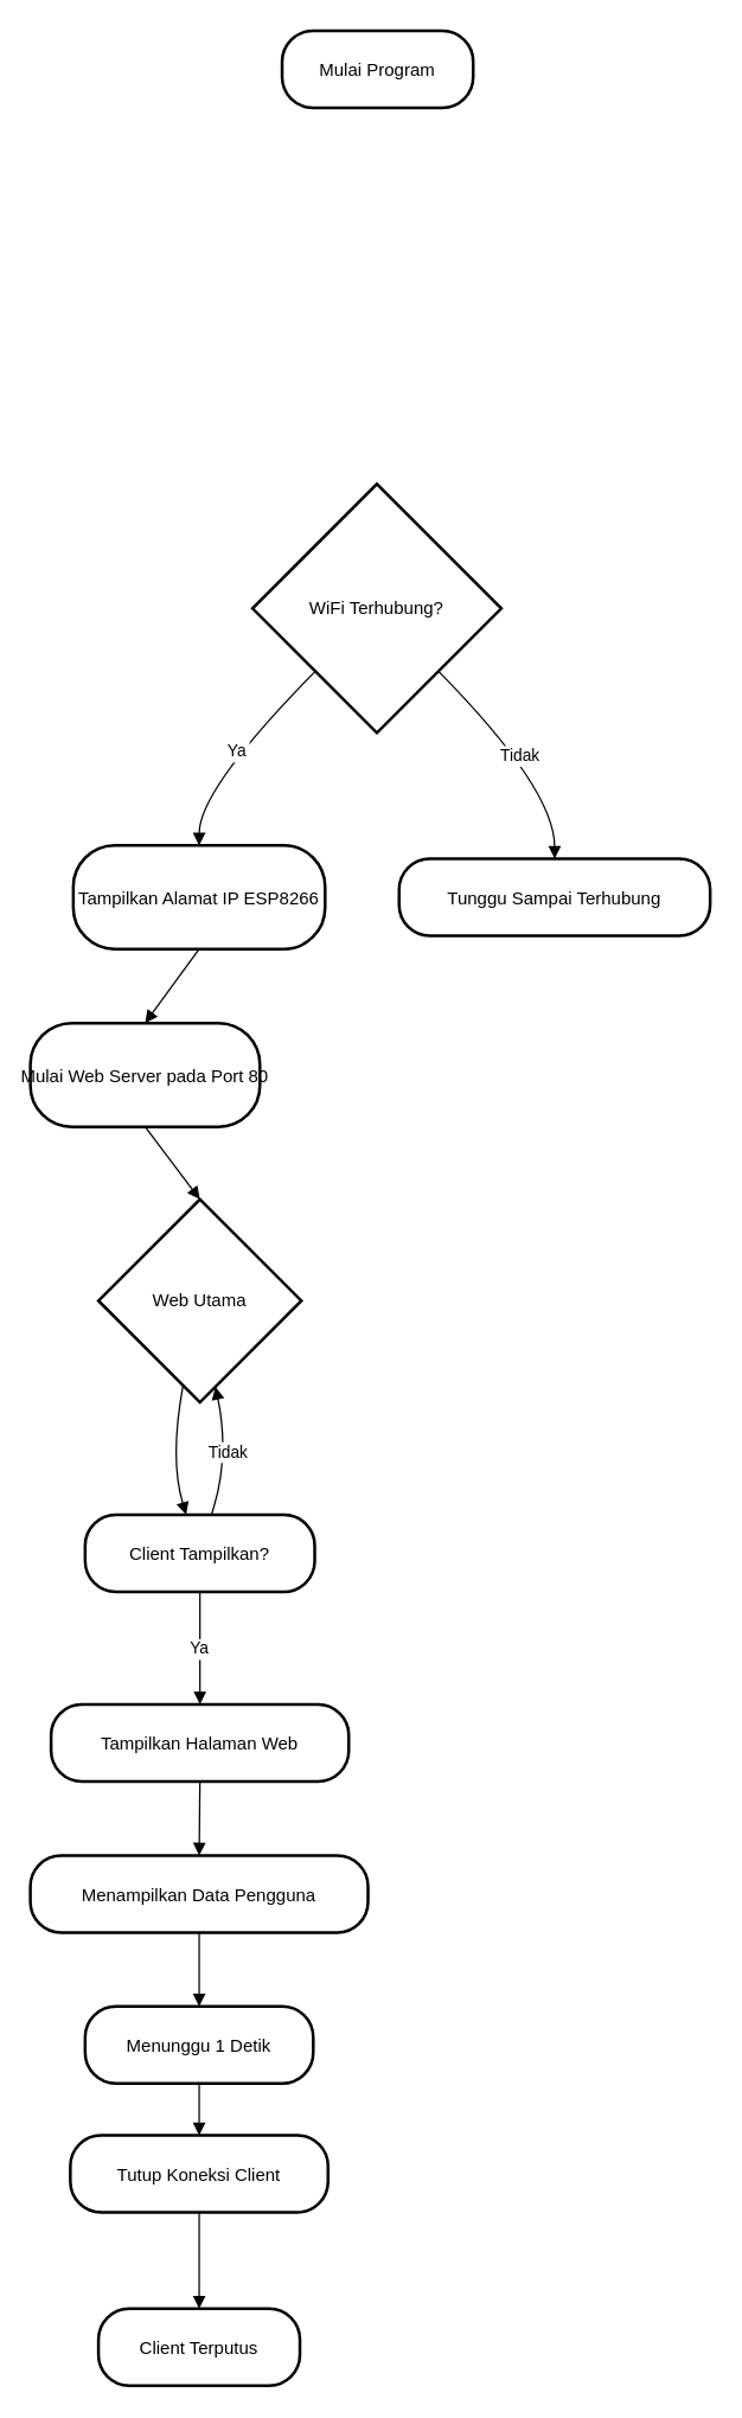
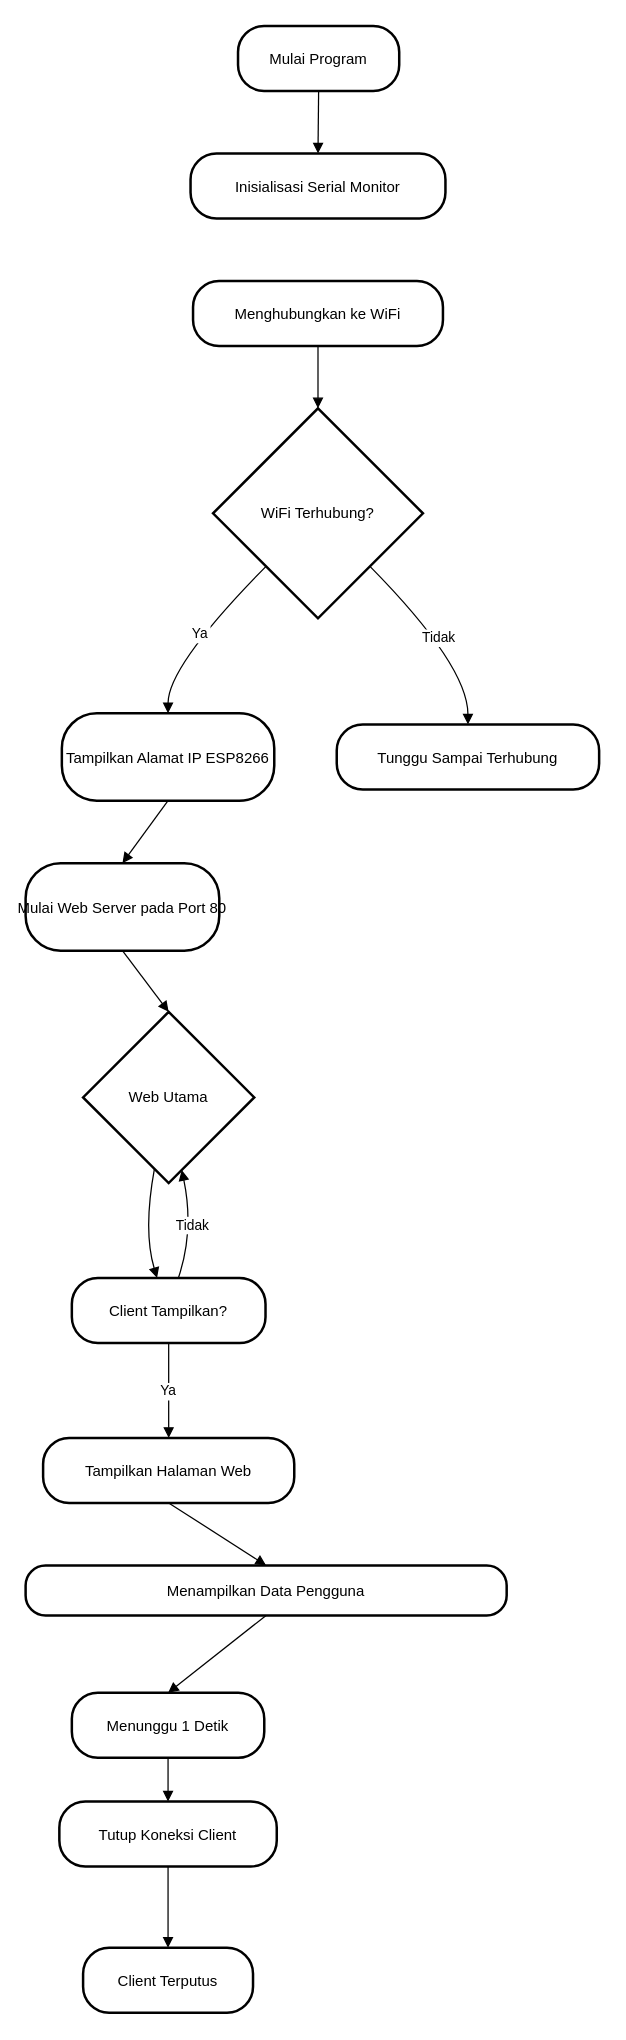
  <mxCell id="0" />
  <mxCell id="1" parent="0" />
  <mxCell id="2" value="Mulai Program" style="rounded=1;arcSize=40;strokeWidth=2" vertex="1" parent="1"><mxGeometry x="190" y="20" width="129" height="52" as="geometry" /></mxCell>
+ <mxCell id="3" value="Inisialisasi Serial Monitor" style="rounded=1;arcSize=40;strokeWidth=2" vertex="1" parent="1"><mxGeometry x="152" y="122" width="204" height="52" as="geometry" /></mxCell>
+ <mxCell id="4" value="Menghubungkan ke WiFi" style="rounded=1;arcSize=40;strokeWidth=2" vertex="1" parent="1"><mxGeometry x="154" y="224" width="200" height="52" as="geometry" /></mxCell>
  <mxCell id="5" value="WiFi Terhubung?" style="rhombus;strokeWidth=2;whiteSpace=wrap;" vertex="1" parent="1"><mxGeometry x="170" y="326" width="168" height="168" as="geometry" /></mxCell>
  <mxCell id="6" value="Tampilkan Alamat IP ESP8266" style="rounded=1;arcSize=40;strokeWidth=2" vertex="1" parent="1"><mxGeometry x="49" y="570" width="170" height="70" as="geometry" /></mxCell>
  <mxCell id="7" value="Tunggu Sampai Terhubung" style="rounded=1;arcSize=40;strokeWidth=2" vertex="1" parent="1"><mxGeometry x="269" y="579" width="210" height="52" as="geometry" /></mxCell>
  <mxCell id="8" value="Mulai Web Server pada Port 80" style="rounded=1;arcSize=40;strokeWidth=2" vertex="1" parent="1"><mxGeometry x="20" y="690" width="155" height="70" as="geometry" /></mxCell>
  <mxCell id="9" value="Web Utama" style="rhombus;strokeWidth=2;whiteSpace=wrap;" vertex="1" parent="1"><mxGeometry x="66" y="809" width="137" height="137" as="geometry" /></mxCell>
  <mxCell id="10" value="Client Tampilkan?" style="rounded=1;arcSize=40;strokeWidth=2" vertex="1" parent="1"><mxGeometry x="57" y="1022" width="155" height="52" as="geometry" /></mxCell>
  <mxCell id="11" value="Tampilkan Halaman Web" style="rounded=1;arcSize=40;strokeWidth=2" vertex="1" parent="1"><mxGeometry x="34" y="1150" width="201" height="52" as="geometry" /></mxCell>
- <mxCell id="12" value="Menampilkan Data Pengguna" style="rounded=1;arcSize=40;strokeWidth=2" vertex="1" parent="1"><mxGeometry x="20" y="1252" width="228" height="52" as="geometry" /></mxCell>
+ <mxCell id="12" value="Menampilkan Data Pengguna" style="rounded=1;arcSize=40;strokeWidth=2" vertex="1" parent="1"><mxGeometry x="20" y="1252" width="385" height="40" as="geometry" /></mxCell>
  <mxCell id="13" value="Menunggu 1 Detik" style="rounded=1;arcSize=40;strokeWidth=2" vertex="1" parent="1"><mxGeometry x="57" y="1354" width="154" height="52" as="geometry" /></mxCell>
  <mxCell id="14" value="Tutup Koneksi Client" style="rounded=1;arcSize=40;strokeWidth=2" vertex="1" parent="1"><mxGeometry x="47" y="1441" width="174" height="52" as="geometry" /></mxCell>
  <mxCell id="15" value="Client Terputus" style="rounded=1;arcSize=40;strokeWidth=2" vertex="1" parent="1"><mxGeometry x="66" y="1558" width="136" height="52" as="geometry" /></mxCell>
+ <mxCell id="16" value="" style="curved=1;startArrow=none;endArrow=block;exitX=0.5;exitY=1;entryX=0.5;entryY=0;rounded=0;" edge="1" parent="1" source="2" target="3"><mxGeometry relative="1" as="geometry"><Array as="points" /></mxGeometry></mxCell>
+ <mxCell id="17" value="" style="curved=1;startArrow=none;endArrow=block;exitX=0.5;exitY=1;entryX=0.5;entryY=0;rounded=0;" edge="1" parent="1" source="4" target="5"><mxGeometry relative="1" as="geometry"><Array as="points" /></mxGeometry></mxCell>
  <mxCell id="18" value="Ya" style="curved=1;startArrow=none;endArrow=block;exitX=0.01;exitY=1;entryX=0.5;entryY=0;rounded=0;" edge="1" parent="1" source="5" target="6"><mxGeometry relative="1" as="geometry"><Array as="points"><mxPoint x="134" y="532" /></Array></mxGeometry></mxCell>
  <mxCell id="19" value="Tidak" style="curved=1;startArrow=none;endArrow=block;exitX=0.99;exitY=1;entryX=0.5;entryY=0;rounded=0;" edge="1" parent="1" source="5" target="7"><mxGeometry relative="1" as="geometry"><Array as="points"><mxPoint x="374" y="532" /></Array></mxGeometry></mxCell>
  <mxCell id="20" value="" style="curved=1;startArrow=none;endArrow=block;exitX=0.5;exitY=0.99;entryX=0.5;entryY=-0.01;rounded=0;" edge="1" parent="1" source="6" target="8"><mxGeometry relative="1" as="geometry"><Array as="points" /></mxGeometry></mxCell>
  <mxCell id="21" value="" style="curved=1;startArrow=none;endArrow=block;exitX=0.5;exitY=0.99;entryX=0.5;entryY=0;rounded=0;" edge="1" parent="1" source="8" target="9"><mxGeometry relative="1" as="geometry"><Array as="points" /></mxGeometry></mxCell>
  <mxCell id="22" value="" style="curved=1;startArrow=none;endArrow=block;exitX=0.4;exitY=1;entryX=0.44;entryY=0;rounded=0;" edge="1" parent="1" source="9" target="10"><mxGeometry relative="1" as="geometry"><Array as="points"><mxPoint x="114" y="984" /></Array></mxGeometry></mxCell>
  <mxCell id="23" value="Ya" style="curved=1;startArrow=none;endArrow=block;exitX=0.5;exitY=1;entryX=0.5;entryY=0;rounded=0;" edge="1" parent="1" source="10" target="11"><mxGeometry relative="1" as="geometry"><Array as="points" /></mxGeometry></mxCell>
  <mxCell id="24" value="" style="curved=1;startArrow=none;endArrow=block;exitX=0.5;exitY=1;entryX=0.5;entryY=0;rounded=0;" edge="1" parent="1" source="11" target="12"><mxGeometry relative="1" as="geometry"><Array as="points" /></mxGeometry></mxCell>
  <mxCell id="25" value="" style="curved=1;startArrow=none;endArrow=block;exitX=0.5;exitY=1;entryX=0.5;entryY=0;rounded=0;" edge="1" parent="1" source="12" target="13"><mxGeometry relative="1" as="geometry"><Array as="points" /></mxGeometry></mxCell>
  <mxCell id="26" value="" style="curved=1;startArrow=none;endArrow=block;exitX=0.5;exitY=1;entryX=0.5;entryY=0;rounded=0;" edge="1" parent="1" source="13" target="14"><mxGeometry relative="1" as="geometry"><Array as="points" /></mxGeometry></mxCell>
  <mxCell id="27" value="" style="curved=1;startArrow=none;endArrow=block;exitX=0.5;exitY=1;entryX=0.5;entryY=0;rounded=0;" edge="1" parent="1" source="14" target="15"><mxGeometry relative="1" as="geometry"><Array as="points" /></mxGeometry></mxCell>
  <mxCell id="28" value="Tidak" style="curved=1;startArrow=none;endArrow=block;exitX=0.55;exitY=0;entryX=0.59;entryY=1;rounded=0;" edge="1" parent="1" source="10" target="9"><mxGeometry relative="1" as="geometry"><Array as="points"><mxPoint x="155" y="984" /></Array></mxGeometry></mxCell>
